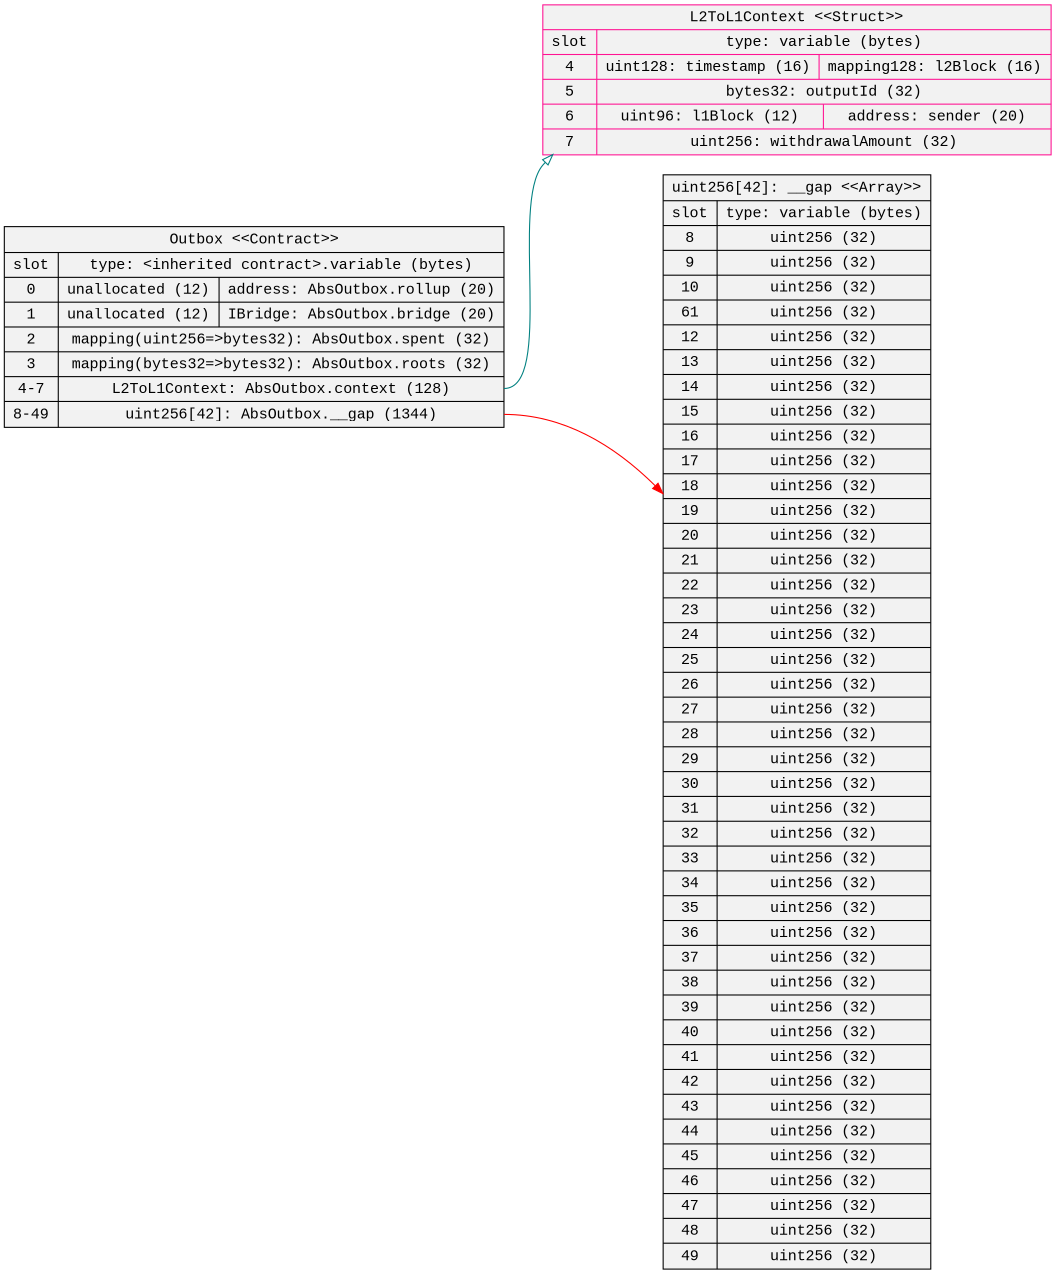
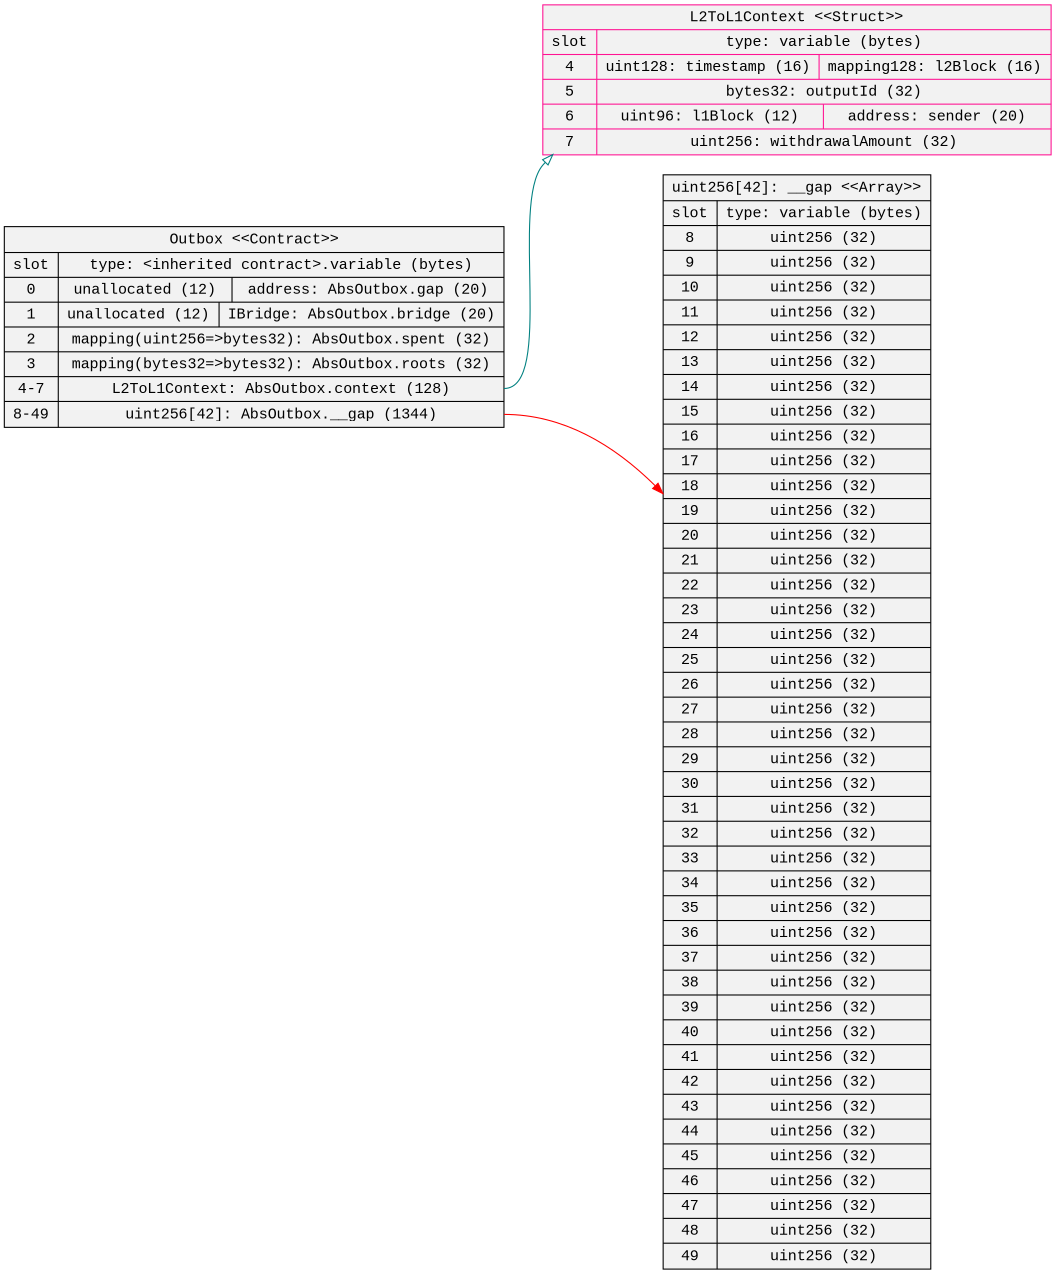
  digraph {
    arrowhead=open
    color=black
    rankdir=LR
    node [color=black fillcolor=gray95 fontname="Courier New" shape=record style=filled]
-   n1 [label="Outbox \<\<Contract\>\>\n | {{ slot| 0 | 1 | 2 | 3 | 4-7 | 8-49 } | { type: \<inherited contract\>.variable (bytes) | {  unallocated (12)  |  address: AbsOutbox.rollup (20) } | {  unallocated (12)  |  IBridge: AbsOutbox.bridge (20) } | {  mapping\(uint256=\>bytes32\): AbsOutbox.spent (32) } | {  mapping\(bytes32=\>bytes32\): AbsOutbox.roots (32) } | { <11> L2ToL1Context: AbsOutbox.context (128) } | { <54> uint256[42]: AbsOutbox.__gap (1344) }}}"]
+   n1 [label="Outbox \<\<Contract\>\>\n | {{ slot| 0 | 1 | 2 | 3 | 4-7 | 8-49 } | { type: \<inherited contract\>.variable (bytes) | {  unallocated (12)  |  address: AbsOutbox.gap (20) } | {  unallocated (12)  |  IBridge: AbsOutbox.bridge (20) } | {  mapping\(uint256=\>bytes32\): AbsOutbox.spent (32) } | {  mapping\(bytes32=\>bytes32\): AbsOutbox.roots (32) } | { <11> L2ToL1Context: AbsOutbox.context (128) } | { <54> uint256[42]: AbsOutbox.__gap (1344) }}}"]
    n2 [color=deeppink label="L2ToL1Context \<\<Struct\>\>\n | {{ slot| 4 | 5 | 6 | 7 } | { type: variable (bytes) | {  uint128: timestamp (16)  |  mapping128: l2Block (16) } | {  bytes32: outputId (32) } | {  uint96: l1Block (12)  |  address: sender (20) } | {  uint256: withdrawalAmount (32) }}}"]
-   n3 [label="uint256[42]: __gap \<\<Array\>\>\n | {{ slot| 8 | 9 | 10 | 61 | 12 | 13 | 14 | 15 | 16 | 17 | 18 | 19 | 20 | 21 | 22 | 23 | 24 | 25 | 26 | 27 | 28 | 29 | 30 | 31 | 32 | 33 | 34 | 35 | 36 | 37 | 38 | 39 | 40 | 41 | 42 | 43 | 44 | 45 | 46 | 47 | 48 | 49 } | { type: variable (bytes) | {  uint256 (32) } | {  uint256 (32) } | {  uint256 (32) } | {  uint256 (32) } | {  uint256 (32) } | {  uint256 (32) } | {  uint256 (32) } | {  uint256 (32) } | {  uint256 (32) } | {  uint256 (32) } | {  uint256 (32) } | {  uint256 (32) } | {  uint256 (32) } | {  uint256 (32) } | {  uint256 (32) } | {  uint256 (32) } | {  uint256 (32) } | {  uint256 (32) } | {  uint256 (32) } | {  uint256 (32) } | {  uint256 (32) } | {  uint256 (32) } | {  uint256 (32) } | {  uint256 (32) } | {  uint256 (32) } | {  uint256 (32) } | {  uint256 (32) } | {  uint256 (32) } | {  uint256 (32) } | {  uint256 (32) } | {  uint256 (32) } | {  uint256 (32) } | {  uint256 (32) } | {  uint256 (32) } | {  uint256 (32) } | {  uint256 (32) } | {  uint256 (32) } | {  uint256 (32) } | {  uint256 (32) } | {  uint256 (32) } | {  uint256 (32) } | {  uint256 (32) }}}"]
+   n3 [label="uint256[42]: __gap \<\<Array\>\>\n | {{ slot| 8 | 9 | 10 | 11 | 12 | 13 | 14 | 15 | 16 | 17 | 18 | 19 | 20 | 21 | 22 | 23 | 24 | 25 | 26 | 27 | 28 | 29 | 30 | 31 | 32 | 33 | 34 | 35 | 36 | 37 | 38 | 39 | 40 | 41 | 42 | 43 | 44 | 45 | 46 | 47 | 48 | 49 } | { type: variable (bytes) | {  uint256 (32) } | {  uint256 (32) } | {  uint256 (32) } | {  uint256 (32) } | {  uint256 (32) } | {  uint256 (32) } | {  uint256 (32) } | {  uint256 (32) } | {  uint256 (32) } | {  uint256 (32) } | {  uint256 (32) } | {  uint256 (32) } | {  uint256 (32) } | {  uint256 (32) } | {  uint256 (32) } | {  uint256 (32) } | {  uint256 (32) } | {  uint256 (32) } | {  uint256 (32) } | {  uint256 (32) } | {  uint256 (32) } | {  uint256 (32) } | {  uint256 (32) } | {  uint256 (32) } | {  uint256 (32) } | {  uint256 (32) } | {  uint256 (32) } | {  uint256 (32) } | {  uint256 (32) } | {  uint256 (32) } | {  uint256 (32) } | {  uint256 (32) } | {  uint256 (32) } | {  uint256 (32) } | {  uint256 (32) } | {  uint256 (32) } | {  uint256 (32) } | {  uint256 (32) } | {  uint256 (32) } | {  uint256 (32) } | {  uint256 (32) } | {  uint256 (32) }}}"]
    n1 -> n2 [arrowhead=onormal color=teal tailport=11]
    n1 -> n3 [arrowhead=normal color=red tailport=54]
  }
